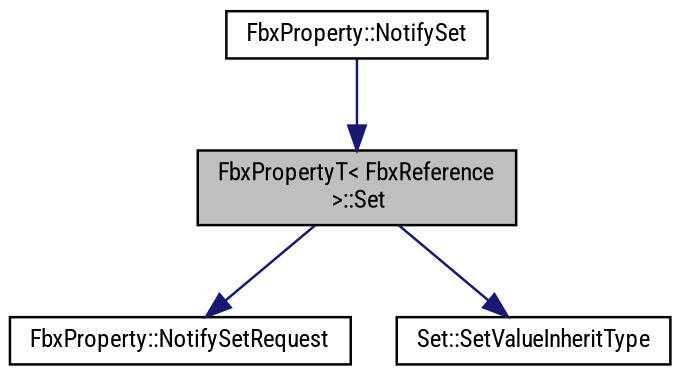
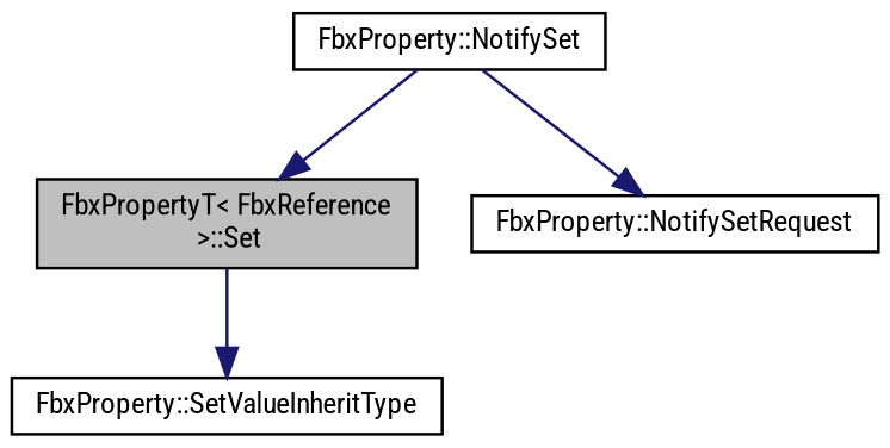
  digraph {
    fontname="Roboto Condensed"
    rankdir=TB
    node [color=black fillcolor=white fontname="Roboto Condensed" fontsize=10 shape=record style=filled]
    edge [color=midnightblue fontname="Roboto Condensed" fontsize=10 labelfontname=Helvetica labelfontsize=10 style=solid]
    n1 [fillcolor=grey75 fontcolor=black height=0.2 label="FbxPropertyT\< FbxReference\l \>::Set" width=0.4]
    n2 [height=0.2 label="FbxProperty::NotifySetRequest" width=0.4]
-   n3 [height=0.2 label="Set::SetValueInheritType" width=0.4]
+   n3 [height=0.2 label="FbxProperty::SetValueInheritType" width=0.4]
    n4 [height=0.2 label="FbxProperty::NotifySet" width=0.4]
-   n1 -> n2
+   n4 -> n2
    n1 -> n3
    n4 -> n1
  }
